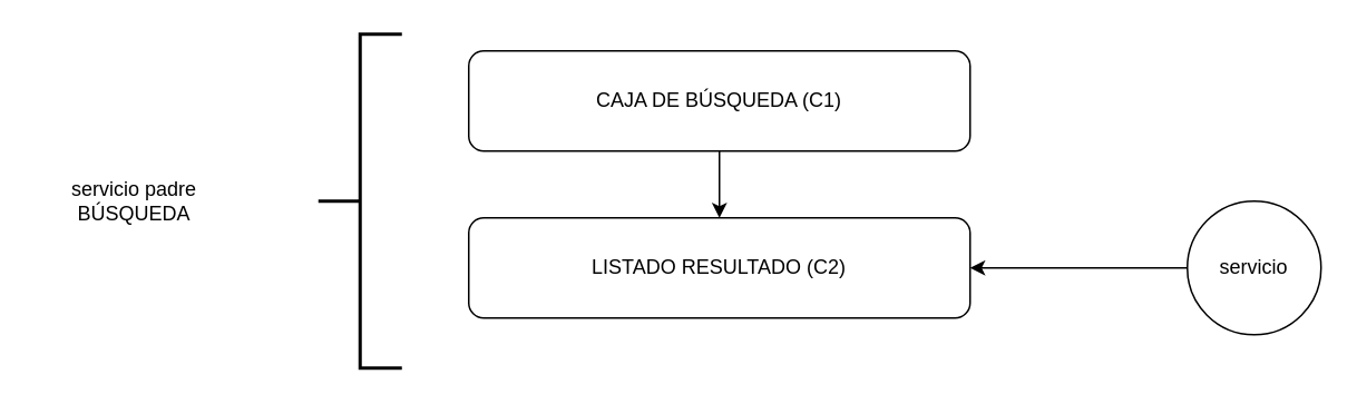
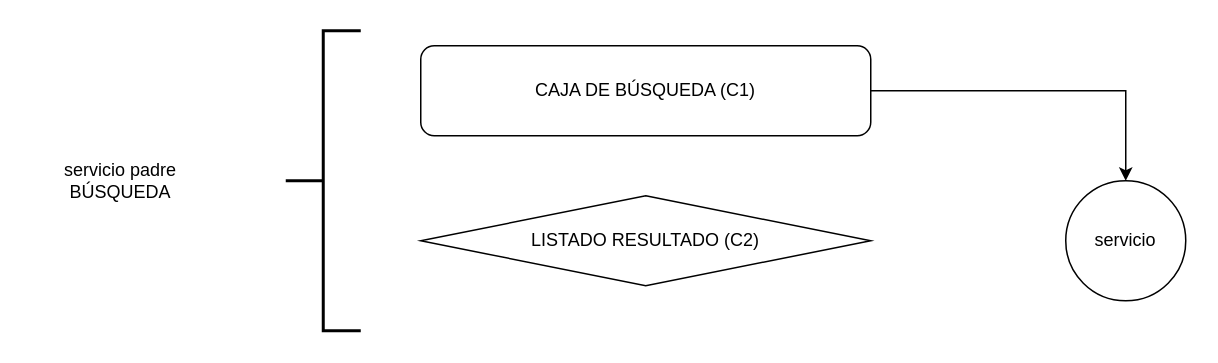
  <mxCell id="0" />
  <mxCell id="1" parent="0" />
- <mxCell id="2" style="edgeStyle=orthogonalEdgeStyle;rounded=0;orthogonalLoop=1;jettySize=auto;html=1;" edge="1" parent="1" source="3" target="4"><mxGeometry relative="1" as="geometry" /></mxCell>
+ <mxCell id="2" style="edgeStyle=orthogonalEdgeStyle;rounded=0;orthogonalLoop=1;jettySize=auto;html=1;entryX=0.5;entryY=0;entryDx=0;entryDy=0;" edge="1" parent="1" source="3" target="8"><mxGeometry relative="1" as="geometry" /></mxCell>
  <mxCell id="3" value="CAJA DE BÚSQUEDA (C1)" style="rounded=1;whiteSpace=wrap;html=1;" vertex="1" parent="1"><mxGeometry x="280" y="30" width="300" height="60" as="geometry" /></mxCell>
- <mxCell id="4" value="LISTADO RESULTADO (C2)" style="rounded=1;whiteSpace=wrap;html=1;" vertex="1" parent="1"><mxGeometry x="280" y="130" width="300" height="60" as="geometry" /></mxCell>
+ <mxCell id="4" value="LISTADO RESULTADO (C2)" style="rhombus;whiteSpace=wrap;html=1;" vertex="1" parent="1"><mxGeometry x="280" y="130" width="300" height="60" as="geometry" /></mxCell>
  <mxCell id="5" value="" style="strokeWidth=2;html=1;shape=mxgraph.flowchart.annotation_2;align=left;labelPosition=right;pointerEvents=1;" vertex="1" parent="1"><mxGeometry x="190" y="20" width="50" height="200" as="geometry" /></mxCell>
  <mxCell id="6" value="servicio padre&lt;br&gt;BÚSQUEDA" style="text;html=1;strokeColor=none;fillColor=none;align=center;verticalAlign=middle;whiteSpace=wrap;rounded=0;" vertex="1" parent="1"><mxGeometry x="20" y="110" width="120" height="20" as="geometry" /></mxCell>
- <mxCell id="7" style="edgeStyle=orthogonalEdgeStyle;rounded=0;orthogonalLoop=1;jettySize=auto;html=1;" edge="1" parent="1" source="8" target="4"><mxGeometry relative="1" as="geometry" /></mxCell>
  <mxCell id="8" value="servicio" style="ellipse;whiteSpace=wrap;html=1;aspect=fixed;" vertex="1" parent="1"><mxGeometry x="710" y="120" width="80" height="80" as="geometry" /></mxCell>
